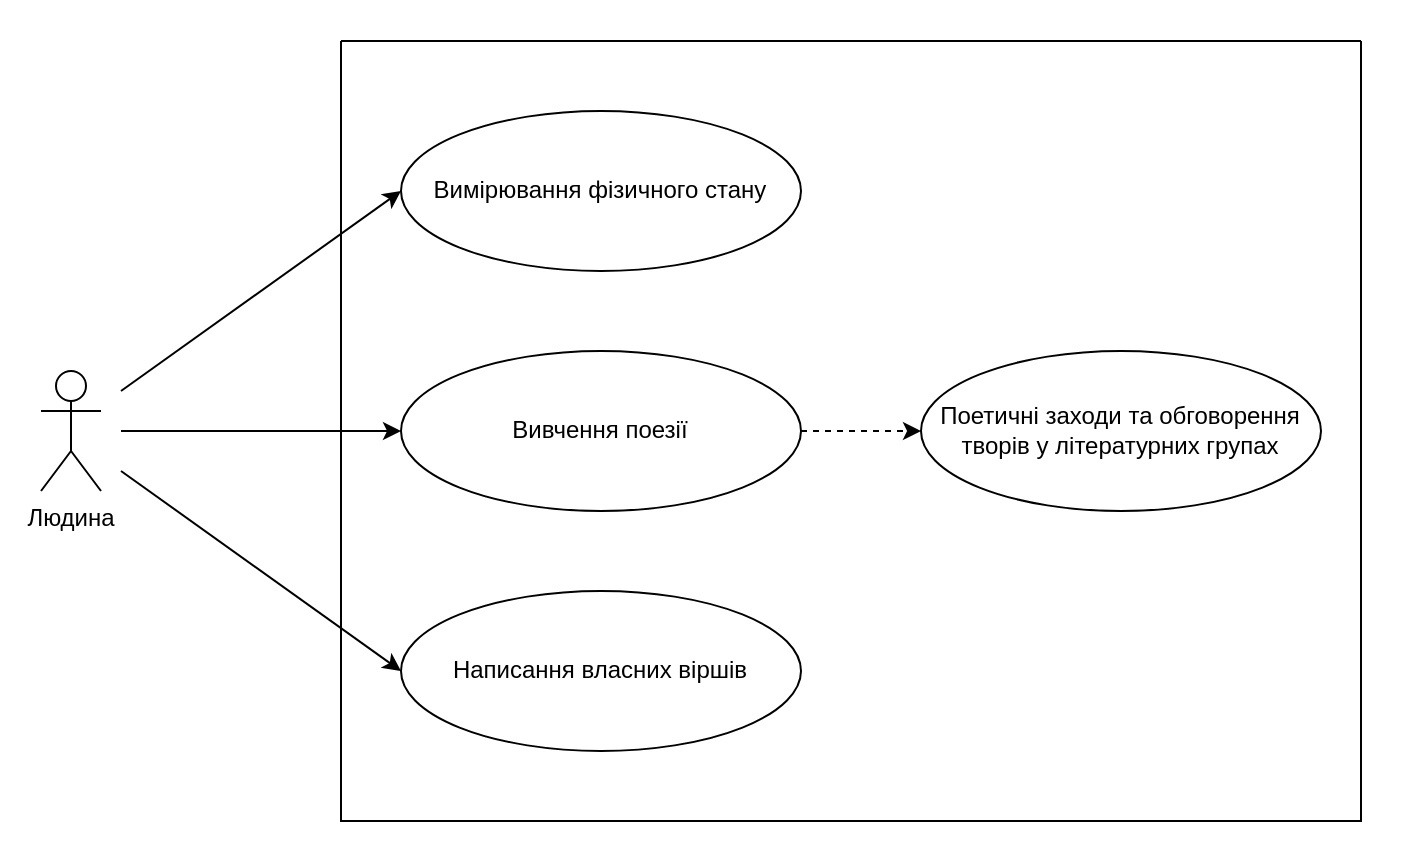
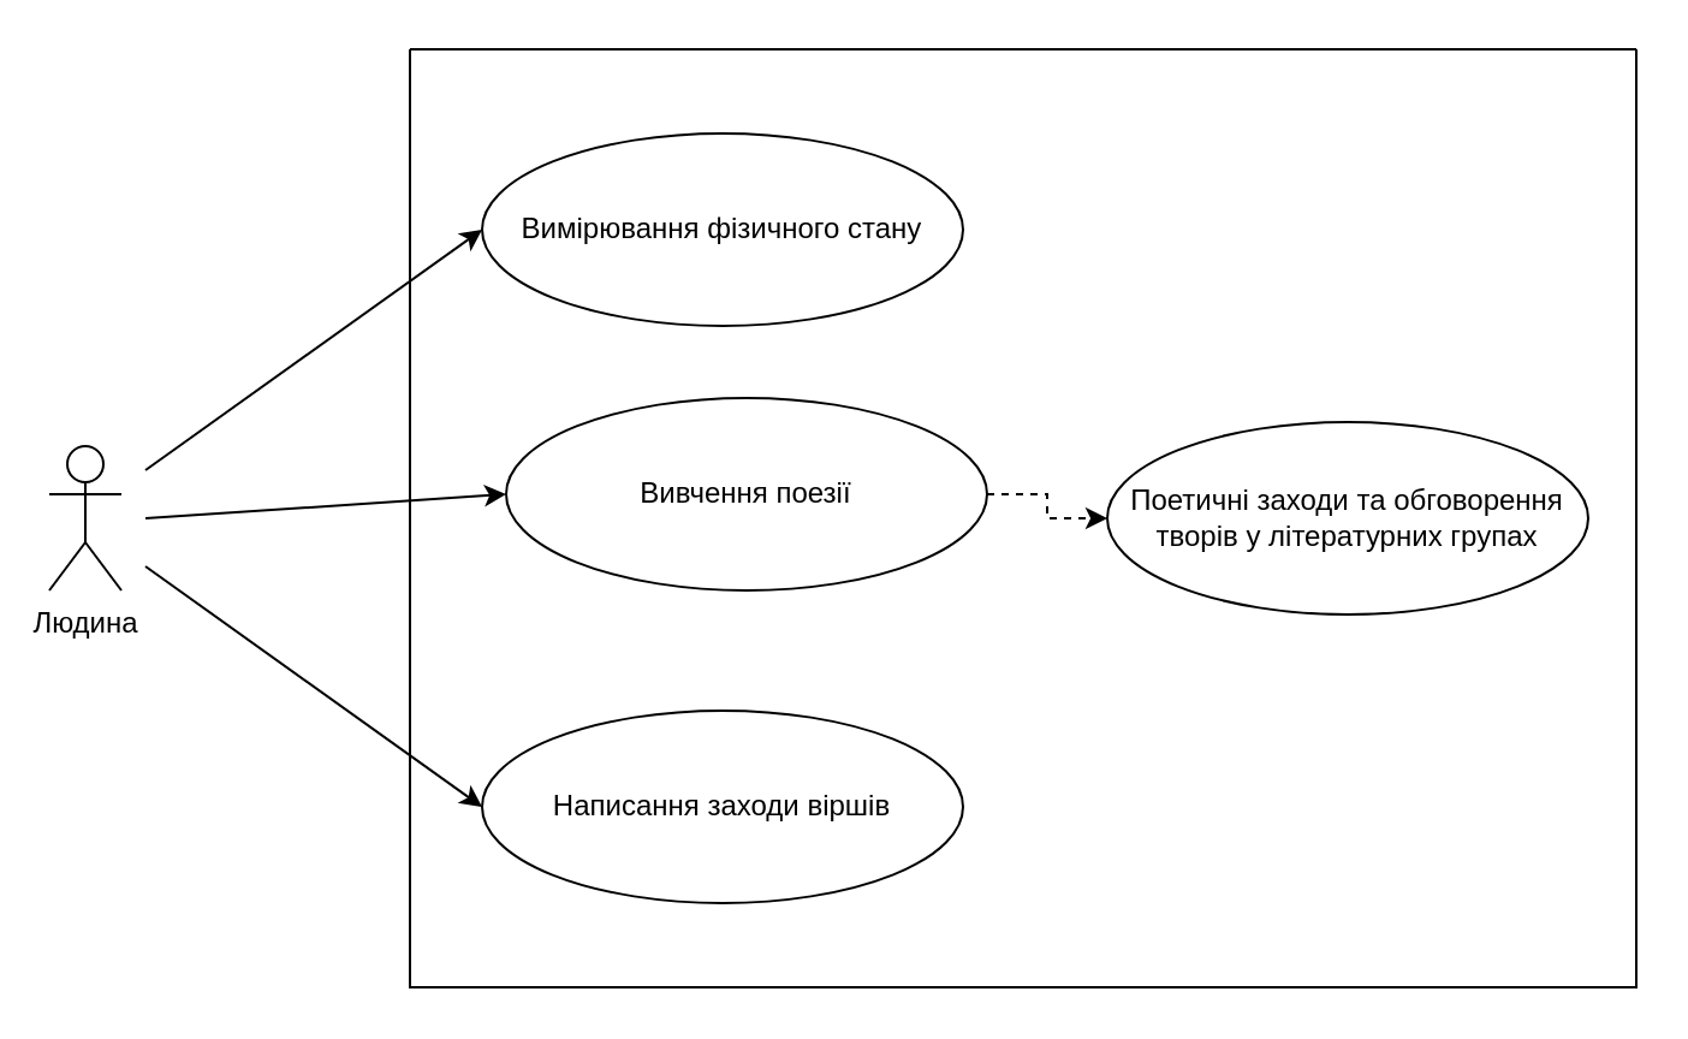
  <mxCell id="0" />
  <mxCell id="1" parent="0" />
  <mxCell id="2" value="Людина" style="shape=umlActor;verticalLabelPosition=bottom;verticalAlign=top;html=1;outlineConnect=0;" vertex="1" parent="1"><mxGeometry x="20" y="185" width="30" height="60" as="geometry" /></mxCell>
  <mxCell id="3" value="Вимірювання фізичного стану" style="ellipse;whiteSpace=wrap;html=1;" vertex="1" parent="1"><mxGeometry x="200" y="55" width="200" height="80" as="geometry" /></mxCell>
  <mxCell id="4" style="edgeStyle=orthogonalEdgeStyle;rounded=0;orthogonalLoop=1;jettySize=auto;html=1;exitX=1;exitY=0.5;exitDx=0;exitDy=0;entryX=0;entryY=0.5;entryDx=0;entryDy=0;dashed=1;" edge="1" parent="1" source="5" target="6"><mxGeometry relative="1" as="geometry" /></mxCell>
- <mxCell id="5" value="Вивчення поезії" style="ellipse;whiteSpace=wrap;html=1;" vertex="1" parent="1"><mxGeometry x="200" y="175" width="200" height="80" as="geometry" /></mxCell>
+ <mxCell id="5" value="Вивчення поезії" style="ellipse;whiteSpace=wrap;html=1;" vertex="1" parent="1"><mxGeometry x="210" y="165" width="200" height="80" as="geometry" /></mxCell>
  <mxCell id="6" value="Поетичні заходи та обговорення творів у літературних групах" style="ellipse;whiteSpace=wrap;html=1;" vertex="1" parent="1"><mxGeometry x="460" y="175" width="200" height="80" as="geometry" /></mxCell>
- <mxCell id="7" value="Написання власних віршів" style="ellipse;whiteSpace=wrap;html=1;" vertex="1" parent="1"><mxGeometry x="200" y="295" width="200" height="80" as="geometry" /></mxCell>
+ <mxCell id="7" value="Написання заходи віршів" style="ellipse;whiteSpace=wrap;html=1;" vertex="1" parent="1"><mxGeometry x="200" y="295" width="200" height="80" as="geometry" /></mxCell>
  <mxCell id="8" value="" style="endArrow=classic;html=1;rounded=0;entryX=0;entryY=0.5;entryDx=0;entryDy=0;" edge="1" parent="1" target="3"><mxGeometry width="50" height="50" relative="1" as="geometry"><mxPoint x="60" y="195" as="sourcePoint" /><mxPoint x="120" y="185" as="targetPoint" /></mxGeometry></mxCell>
  <mxCell id="9" value="" style="endArrow=classic;html=1;rounded=0;entryX=0;entryY=0.5;entryDx=0;entryDy=0;" edge="1" parent="1" target="5"><mxGeometry width="50" height="50" relative="1" as="geometry"><mxPoint x="60" y="215" as="sourcePoint" /><mxPoint x="210" y="115" as="targetPoint" /></mxGeometry></mxCell>
  <mxCell id="10" value="" style="endArrow=classic;html=1;rounded=0;entryX=0;entryY=0.5;entryDx=0;entryDy=0;" edge="1" parent="1" target="7"><mxGeometry width="50" height="50" relative="1" as="geometry"><mxPoint x="60" y="235" as="sourcePoint" /><mxPoint x="200" y="235" as="targetPoint" /></mxGeometry></mxCell>
  <mxCell id="11" value="" style="swimlane;startSize=0;" vertex="1" parent="1"><mxGeometry x="170" y="20" width="510" height="390" as="geometry"><mxRectangle x="200" y="125" width="50" height="40" as="alternateBounds" /></mxGeometry></mxCell>
